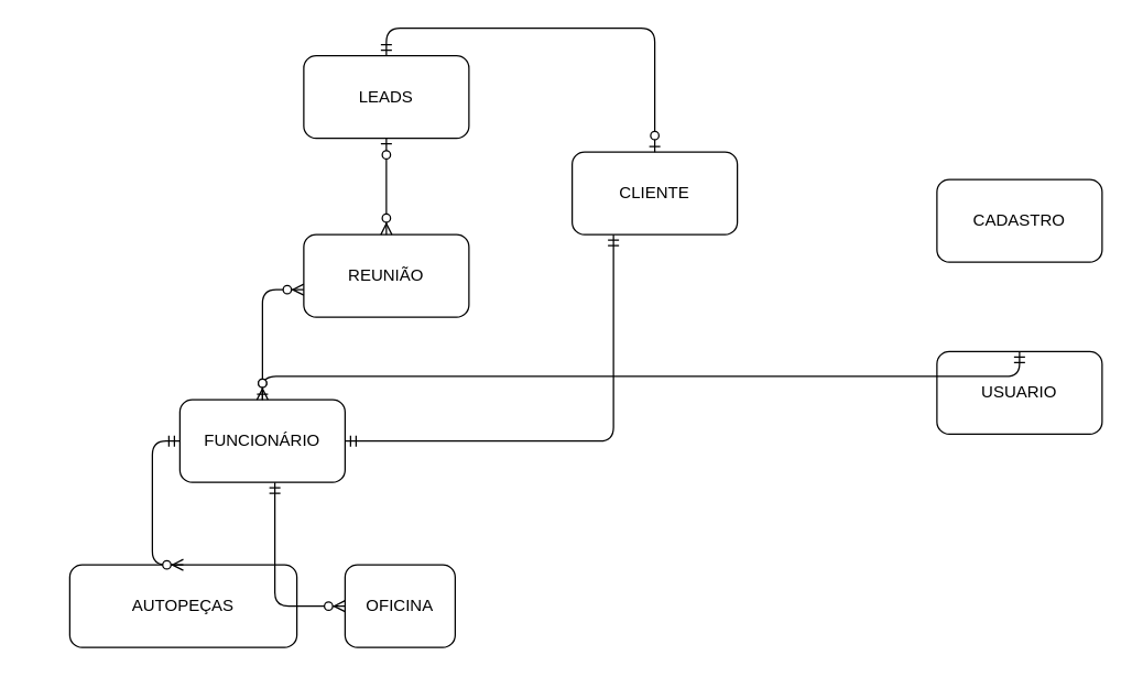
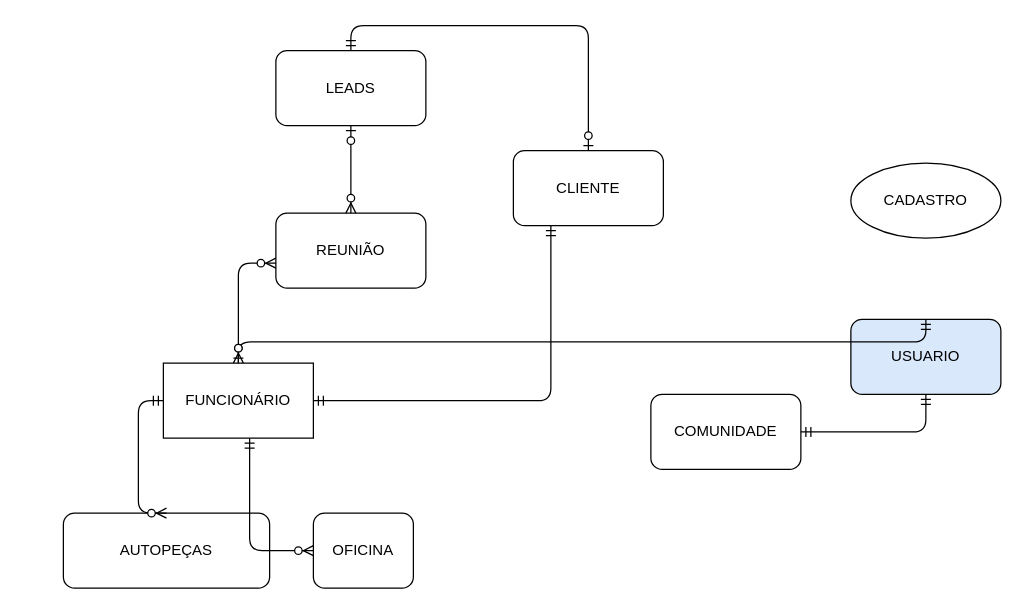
  <mxCell id="0" />
  <mxCell id="1" parent="0" />
  <mxCell id="2" value="AUTOPEÇAS" style="rounded=1;whiteSpace=wrap;html=1;" vertex="1" parent="1"><mxGeometry x="50" y="410" width="165" height="60" as="geometry" /></mxCell>
- <mxCell id="3" value="CLIENTE" style="rounded=1;whiteSpace=wrap;html=1;" vertex="1" parent="1"><mxGeometry x="415" y="110" width="120" height="60" as="geometry" /></mxCell>
+ <mxCell id="3" value="CLIENTE" style="rounded=1;whiteSpace=wrap;html=1;" vertex="1" parent="1"><mxGeometry x="410" y="120" width="120" height="60" as="geometry" /></mxCell>
  <mxCell id="4" value="REUNIÃO" style="rounded=1;whiteSpace=wrap;html=1;" vertex="1" parent="1"><mxGeometry x="220" y="170" width="120" height="60" as="geometry" /></mxCell>
- <mxCell id="5" value="FUNCIONÁRIO" style="rounded=1;whiteSpace=wrap;html=1;" vertex="1" parent="1"><mxGeometry x="130" y="290" width="120" height="60" as="geometry" /></mxCell>
+ <mxCell id="5" value="FUNCIONÁRIO" style="whiteSpace=wrap;html=1;rounded=0;" vertex="1" parent="1"><mxGeometry x="130" y="290" width="120" height="60" as="geometry" /></mxCell>
  <mxCell id="6" value="OFICINA" style="rounded=1;whiteSpace=wrap;html=1;" vertex="1" parent="1"><mxGeometry x="250" y="410" width="80" height="60" as="geometry" /></mxCell>
+ <mxCell id="7" value="COMUNIDADE" style="rounded=1;whiteSpace=wrap;html=1;" vertex="1" parent="1"><mxGeometry x="520" y="315" width="120" height="60" as="geometry" /></mxCell>
  <mxCell id="8" value="" style="edgeStyle=elbowEdgeStyle;fontSize=12;html=1;endArrow=ERzeroToMany;startArrow=ERzeroToOne;elbow=vertical;exitX=0.5;exitY=1;exitDx=0;exitDy=0;entryX=0.5;entryY=0;entryDx=0;entryDy=0;" edge="1" parent="1" source="15" target="4"><mxGeometry width="100" height="100" relative="1" as="geometry"><mxPoint x="300" y="90" as="sourcePoint" /><mxPoint x="170" y="150" as="targetPoint" /></mxGeometry></mxCell>
  <mxCell id="9" value="" style="edgeStyle=elbowEdgeStyle;fontSize=12;html=1;endArrow=ERzeroToMany;endFill=1;startArrow=ERzeroToMany;exitX=0.5;exitY=0;exitDx=0;exitDy=0;elbow=vertical;" edge="1" parent="1" source="5"><mxGeometry width="100" height="100" relative="1" as="geometry"><mxPoint x="120" y="310" as="sourcePoint" /><mxPoint x="220" y="210" as="targetPoint" /><Array as="points"><mxPoint x="180" y="210" /></Array></mxGeometry></mxCell>
  <mxCell id="10" value="" style="edgeStyle=elbowEdgeStyle;fontSize=12;html=1;endArrow=ERzeroToMany;startArrow=ERmandOne;entryX=0;entryY=0.5;entryDx=0;entryDy=0;" edge="1" parent="1" source="5" target="6"><mxGeometry width="100" height="100" relative="1" as="geometry"><mxPoint x="310" y="330" as="sourcePoint" /><mxPoint x="260" y="420" as="targetPoint" /><Array as="points"><mxPoint x="199" y="410" /></Array></mxGeometry></mxCell>
  <mxCell id="11" value="" style="edgeStyle=elbowEdgeStyle;fontSize=12;html=1;endArrow=ERzeroToMany;startArrow=ERmandOne;exitX=0;exitY=0.5;exitDx=0;exitDy=0;entryX=0.5;entryY=0;entryDx=0;entryDy=0;" edge="1" parent="1" source="5" target="2"><mxGeometry width="100" height="100" relative="1" as="geometry"><mxPoint x="360" y="300" as="sourcePoint" /><mxPoint x="-20" y="390" as="targetPoint" /><Array as="points"><mxPoint y="300" x="110" /><mxPoint x="20" y="290" /></Array></mxGeometry></mxCell>
  <mxCell id="12" value="" style="edgeStyle=elbowEdgeStyle;fontSize=12;html=1;endArrow=ERzeroToOne;startArrow=ERmandOne;elbow=vertical;entryX=0.5;entryY=0;entryDx=0;entryDy=0;" edge="1" parent="1" source="15" target="3"><mxGeometry width="100" height="100" relative="1" as="geometry"><mxPoint x="300" y="50" as="sourcePoint" /><mxPoint x="500" y="-50" as="targetPoint" /><Array as="points"><mxPoint x="280" y="20" /></Array></mxGeometry></mxCell>
- <mxCell id="13" value="USUARIO" style="rounded=1;whiteSpace=wrap;html=1;" vertex="1" parent="1"><mxGeometry x="680" y="255" width="120" height="60" as="geometry" /></mxCell>
+ <mxCell id="13" value="USUARIO" style="rounded=1;whiteSpace=wrap;html=1;fillColor=#dae8fc;" vertex="1" parent="1"><mxGeometry x="680" y="255" width="120" height="60" as="geometry" /></mxCell>
+ <mxCell id="14" value="" style="edgeStyle=elbowEdgeStyle;fontSize=12;html=1;endArrow=ERmandOne;startArrow=ERmandOne;entryX=1;entryY=0.5;entryDx=0;entryDy=0;exitX=0.5;exitY=1;exitDx=0;exitDy=0;" edge="1" parent="1" source="13" target="7"><mxGeometry width="100" height="100" relative="1" as="geometry"><mxPoint x="734" y="100" as="sourcePoint" /><mxPoint x="780" y="200" as="targetPoint" /><Array as="points"><mxPoint x="740" y="340" /></Array></mxGeometry></mxCell>
  <mxCell id="15" value="LEADS&lt;span style=&quot;color: rgba(0 , 0 , 0 , 0) ; font-family: monospace ; font-size: 0px&quot;&gt;%3CmxGraphModel%3E%3Croot%3E%3CmxCell%20id%3D%220%22%2F%3E%3CmxCell%20id%3D%221%22%20parent%3D%220%22%2F%3E%3CmxCell%20id%3D%222%22%20value%3D%22FUNCION%C3%81RIO%22%20style%3D%22rounded%3D1%3BwhiteSpace%3Dwrap%3Bhtml%3D1%3B%22%20vertex%3D%221%22%20parent%3D%221%22%3E%3CmxGeometry%20x%3D%22350%22%20y%3D%22230%22%20width%3D%22120%22%20height%3D%2260%22%20as%3D%22geometry%22%2F%3E%3C%2FmxCell%3E%3C%2Froot%3E%3C%2FmxGraphModel%3E&lt;/span&gt;" style="rounded=1;whiteSpace=wrap;html=1;" vertex="1" parent="1"><mxGeometry x="220" y="40" width="120" height="60" as="geometry" /></mxCell>
  <mxCell id="16" value="" style="edgeStyle=elbowEdgeStyle;fontSize=12;html=1;endArrow=ERmandOne;startArrow=ERmandOne;elbow=vertical;exitX=1;exitY=0.5;exitDx=0;exitDy=0;entryX=0.25;entryY=1;entryDx=0;entryDy=0;" edge="1" parent="1" source="5" target="3"><mxGeometry width="100" height="100" relative="1" as="geometry"><mxPoint x="380" y="340" as="sourcePoint" /><mxPoint x="490" y="170" as="targetPoint" /><Array as="points"><mxPoint x="520" y="320" /></Array></mxGeometry></mxCell>
- <mxCell id="17" value="CADASTRO" style="rounded=1;whiteSpace=wrap;html=1;" vertex="1" parent="1"><mxGeometry x="680" y="130" width="120" height="60" as="geometry" /></mxCell>
+ <mxCell id="17" value="CADASTRO" style="ellipse;whiteSpace=wrap;html=1;" vertex="1" parent="1"><mxGeometry x="680" y="130" width="120" height="60" as="geometry" /></mxCell>
  <mxCell id="18" value="" style="edgeStyle=elbowEdgeStyle;fontSize=12;html=1;endArrow=ERzeroToOne;startArrow=ERmandOne;elbow=vertical;exitX=0.5;exitY=0;exitDx=0;exitDy=0;" edge="1" parent="1" source="13" target="5"><mxGeometry width="100" height="100" relative="1" as="geometry"><mxPoint x="680" y="300" as="sourcePoint" /><mxPoint x="780" y="200" as="targetPoint" /></mxGeometry></mxCell>
